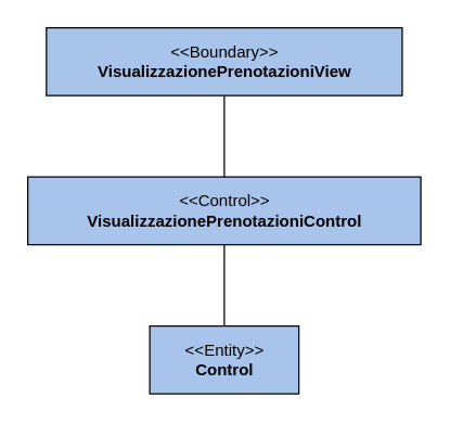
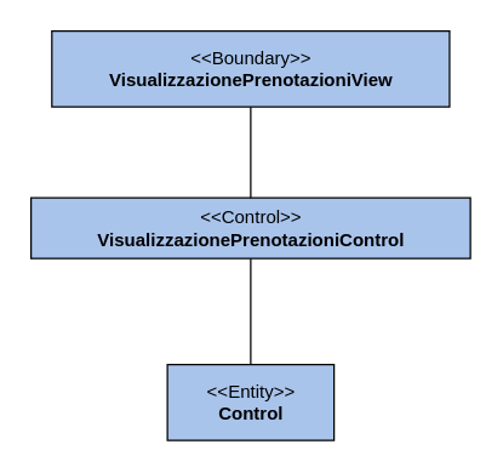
  <mxCell id="0" style=";html=1;" />
  <mxCell id="1" style=";html=1;" parent="0" />
  <mxCell id="2" value="&amp;lt;&amp;lt;Entity&amp;gt;&amp;gt;&lt;br&gt;&lt;b&gt;Control&lt;br&gt;&lt;/b&gt;" style="html=1;fillColor=#A9C4EB;" vertex="1" parent="1"><mxGeometry x="110" y="240" width="110" height="50" as="geometry" /></mxCell>
  <mxCell id="3" value="&amp;lt;&amp;lt;Boundary&amp;gt;&amp;gt;&lt;br&gt;&lt;b&gt;VisualizzazionePrenotazioniView&lt;/b&gt;" style="html=1;fillColor=#A9C4EB;" vertex="1" parent="1"><mxGeometry x="33.75" y="20" width="262.5" height="50" as="geometry" /></mxCell>
- <mxCell id="4" value="&amp;lt;&amp;lt;Control&amp;gt;&amp;gt;&lt;br&gt;&lt;b&gt;VisualizzazionePrenotazioniControl&lt;br&gt;&lt;/b&gt;" style="html=1;fillColor=#A9C4EB;" vertex="1" parent="1"><mxGeometry x="20" y="130" width="290" height="50" as="geometry" /></mxCell>
+ <mxCell id="4" value="&amp;lt;&amp;lt;Control&amp;gt;&amp;gt;&lt;br&gt;&lt;b&gt;VisualizzazionePrenotazioniControl&lt;br&gt;&lt;/b&gt;" style="html=1;fillColor=#A9C4EB;" vertex="1" parent="1"><mxGeometry x="20" y="130" width="290" height="40" as="geometry" /></mxCell>
  <mxCell id="5" value="" style="endArrow=none;html=1;entryX=0.5;entryY=1;entryDx=0;entryDy=0;exitX=0.5;exitY=0;exitDx=0;exitDy=0;" edge="1" parent="1" source="4" target="3"><mxGeometry width="50" height="50" relative="1" as="geometry"><mxPoint x="280" y="210" as="sourcePoint" /><mxPoint x="330" y="160" as="targetPoint" /></mxGeometry></mxCell>
  <mxCell id="6" value="" style="endArrow=none;html=1;entryX=0.5;entryY=1;entryDx=0;entryDy=0;exitX=0.5;exitY=0;exitDx=0;exitDy=0;" edge="1" parent="1" source="2" target="4"><mxGeometry width="50" height="50" relative="1" as="geometry"><mxPoint x="230" y="250" as="sourcePoint" /><mxPoint x="145" y="180" as="targetPoint" /></mxGeometry></mxCell>
